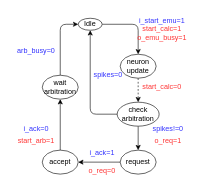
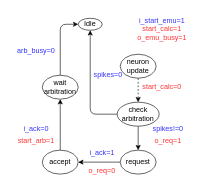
  <mxCell id="0" />
  <mxCell id="1" parent="0" />
- <mxCell id="2" style="edgeStyle=orthogonalEdgeStyle;rounded=1;orthogonalLoop=1;jettySize=auto;html=1;exitX=1;exitY=0.5;exitDx=0;exitDy=0;entryX=0.5;entryY=0;entryDx=0;entryDy=0;curved=0;" parent="1" source="3" target="5" edge="1"><mxGeometry relative="1" as="geometry" /></mxCell>
  <mxCell id="3" value="Idle" style="ellipse;whiteSpace=wrap;html=1;" parent="1" vertex="1"><mxGeometry x="130" y="30" width="40" height="20" as="geometry" /></mxCell>
  <mxCell id="4" style="edgeStyle=orthogonalEdgeStyle;rounded=0;orthogonalLoop=1;jettySize=auto;html=1;exitX=0.5;exitY=1;exitDx=0;exitDy=0;dashed=1;" parent="1" source="5" target="10" edge="1"><mxGeometry relative="1" as="geometry" /></mxCell>
  <mxCell id="5" value="neuron update" style="ellipse;whiteSpace=wrap;html=1;" parent="1" vertex="1"><mxGeometry x="200" y="90" width="60" height="40" as="geometry" /></mxCell>
  <mxCell id="6" value="&lt;span style=&quot;color: rgb(51, 51, 255);&quot;&gt;i_start_emu=1&lt;/span&gt;" style="text;html=1;align=center;verticalAlign=middle;whiteSpace=wrap;rounded=0;" parent="1" vertex="1"><mxGeometry x="240" y="20" width="60" height="30" as="geometry" /></mxCell>
  <mxCell id="7" value="&lt;div&gt;&lt;span style=&quot;color: rgb(255, 51, 51);&quot;&gt;start_calc=1&lt;/span&gt;&lt;/div&gt;&lt;div&gt;&lt;span style=&quot;color: rgb(255, 51, 51);&quot;&gt;o_emu_busy=1&lt;/span&gt;&lt;/div&gt;" style="text;html=1;align=center;verticalAlign=middle;whiteSpace=wrap;rounded=0;" parent="1" vertex="1"><mxGeometry x="230" y="40" width="80" height="30" as="geometry" /></mxCell>
  <mxCell id="8" style="edgeStyle=orthogonalEdgeStyle;rounded=1;orthogonalLoop=1;jettySize=auto;html=1;exitX=0;exitY=0.5;exitDx=0;exitDy=0;entryX=0.5;entryY=1;entryDx=0;entryDy=0;curved=0;" parent="1" source="10" target="3" edge="1"><mxGeometry relative="1" as="geometry" /></mxCell>
  <mxCell id="9" style="edgeStyle=orthogonalEdgeStyle;rounded=0;orthogonalLoop=1;jettySize=auto;html=1;exitX=0.5;exitY=1;exitDx=0;exitDy=0;entryX=0.5;entryY=0;entryDx=0;entryDy=0;" parent="1" source="10" target="13" edge="1"><mxGeometry relative="1" as="geometry" /></mxCell>
  <mxCell id="10" value="&lt;div&gt;check&lt;/div&gt;&lt;div&gt;arbitration&lt;/div&gt;" style="ellipse;whiteSpace=wrap;html=1;" parent="1" vertex="1"><mxGeometry x="195" y="170" width="70" height="40" as="geometry" /></mxCell>
  <mxCell id="11" value="&lt;div&gt;&lt;span style=&quot;color: rgb(255, 51, 51);&quot;&gt;start_calc=0&lt;/span&gt;&lt;/div&gt;" style="text;html=1;align=center;verticalAlign=middle;whiteSpace=wrap;rounded=0;" parent="1" vertex="1"><mxGeometry x="230" y="130" width="80" height="30" as="geometry" /></mxCell>
  <mxCell id="12" style="edgeStyle=orthogonalEdgeStyle;rounded=0;orthogonalLoop=1;jettySize=auto;html=1;exitX=0;exitY=0.5;exitDx=0;exitDy=0;entryX=1;entryY=0.5;entryDx=0;entryDy=0;" parent="1" source="13" target="18" edge="1"><mxGeometry relative="1" as="geometry" /></mxCell>
  <mxCell id="13" value="request" style="ellipse;whiteSpace=wrap;html=1;" parent="1" vertex="1"><mxGeometry x="200" y="250" width="60" height="40" as="geometry" /></mxCell>
  <mxCell id="14" value="&lt;span style=&quot;color: rgb(51, 51, 255);&quot;&gt;spikes=0&lt;/span&gt;" style="text;html=1;align=center;verticalAlign=middle;whiteSpace=wrap;rounded=0;" parent="1" vertex="1"><mxGeometry x="150" y="110" width="60" height="30" as="geometry" /></mxCell>
  <mxCell id="15" value="&lt;span style=&quot;color: rgb(51, 51, 255);&quot;&gt;spikes!=0&lt;/span&gt;" style="text;html=1;align=center;verticalAlign=middle;whiteSpace=wrap;rounded=0;" parent="1" vertex="1"><mxGeometry x="250" y="200" width="60" height="30" as="geometry" /></mxCell>
  <mxCell id="16" value="&lt;span style=&quot;color: rgb(255, 51, 51);&quot;&gt;o_req=1&lt;/span&gt;" style="text;html=1;align=center;verticalAlign=middle;whiteSpace=wrap;rounded=0;" parent="1" vertex="1"><mxGeometry x="240" y="220" width="80" height="30" as="geometry" /></mxCell>
  <mxCell id="17" style="edgeStyle=orthogonalEdgeStyle;rounded=0;orthogonalLoop=1;jettySize=auto;html=1;exitX=0.5;exitY=0;exitDx=0;exitDy=0;" parent="1" source="18" target="22" edge="1"><mxGeometry relative="1" as="geometry" /></mxCell>
  <mxCell id="18" value="accept" style="ellipse;whiteSpace=wrap;html=1;" parent="1" vertex="1"><mxGeometry x="70" y="250" width="60" height="40" as="geometry" /></mxCell>
  <mxCell id="19" value="&lt;span style=&quot;color: rgb(51, 51, 255);&quot;&gt;i_ack=1&lt;/span&gt;" style="text;html=1;align=center;verticalAlign=middle;whiteSpace=wrap;rounded=0;" parent="1" vertex="1"><mxGeometry x="140" y="240" width="60" height="30" as="geometry" /></mxCell>
  <mxCell id="20" value="&lt;div&gt;&lt;span style=&quot;color: rgb(255, 51, 51);&quot;&gt;o_req=0&lt;/span&gt;&lt;/div&gt;" style="text;html=1;align=center;verticalAlign=middle;whiteSpace=wrap;rounded=0;" parent="1" vertex="1"><mxGeometry x="130" y="270" width="80" height="30" as="geometry" /></mxCell>
  <mxCell id="21" style="edgeStyle=orthogonalEdgeStyle;rounded=1;orthogonalLoop=1;jettySize=auto;html=1;exitX=0.5;exitY=0;exitDx=0;exitDy=0;entryX=0;entryY=0.5;entryDx=0;entryDy=0;curved=0;" edge="1" parent="1" source="22" target="3"><mxGeometry relative="1" as="geometry" /></mxCell>
  <mxCell id="22" value="&lt;div&gt;wait&lt;/div&gt;&lt;div&gt;arbitration&lt;/div&gt;" style="ellipse;whiteSpace=wrap;html=1;" parent="1" vertex="1"><mxGeometry x="70" y="125" width="60" height="40" as="geometry" /></mxCell>
  <mxCell id="23" value="&lt;span style=&quot;color: rgb(255, 51, 51);&quot;&gt;start_arb=1&lt;/span&gt;" style="text;html=1;align=center;verticalAlign=middle;whiteSpace=wrap;rounded=0;" parent="1" vertex="1"><mxGeometry x="20" y="220" width="80" height="30" as="geometry" /></mxCell>
  <mxCell id="24" value="&lt;span style=&quot;color: rgb(51, 51, 255);&quot;&gt;i_ack=0&lt;/span&gt;" style="text;html=1;align=center;verticalAlign=middle;whiteSpace=wrap;rounded=0;" parent="1" vertex="1"><mxGeometry x="30" y="200" width="60" height="30" as="geometry" /></mxCell>
  <mxCell id="25" value="&lt;span style=&quot;color: rgb(51, 51, 255);&quot;&gt;arb_busy=0&lt;/span&gt;" style="text;html=1;align=center;verticalAlign=middle;whiteSpace=wrap;rounded=0;" parent="1" vertex="1"><mxGeometry x="30" y="70" width="60" height="30" as="geometry" /></mxCell>
